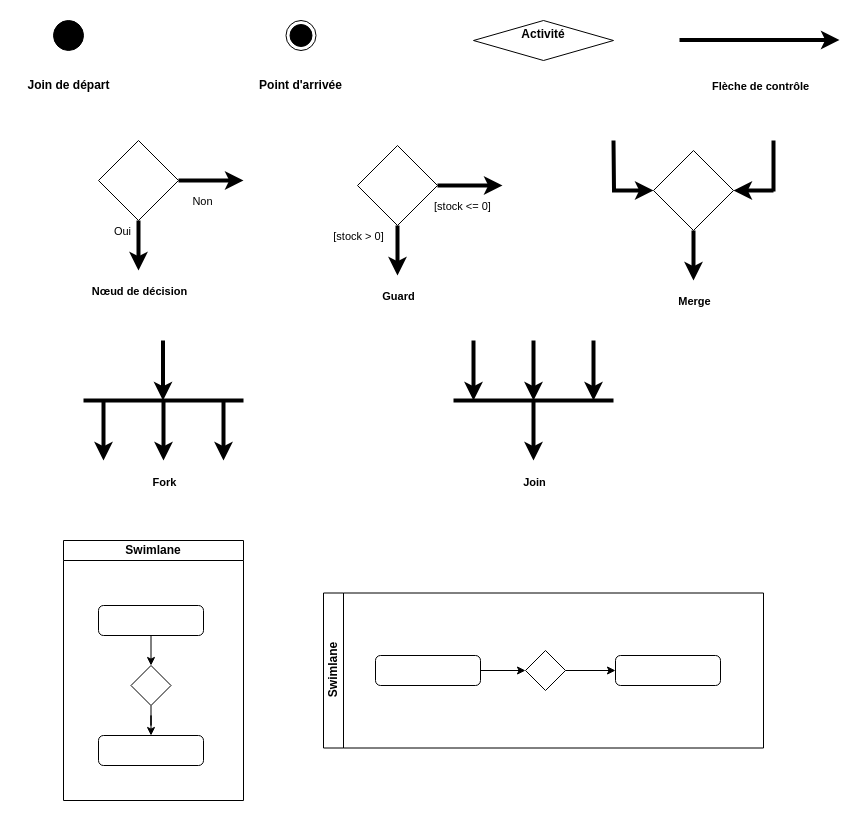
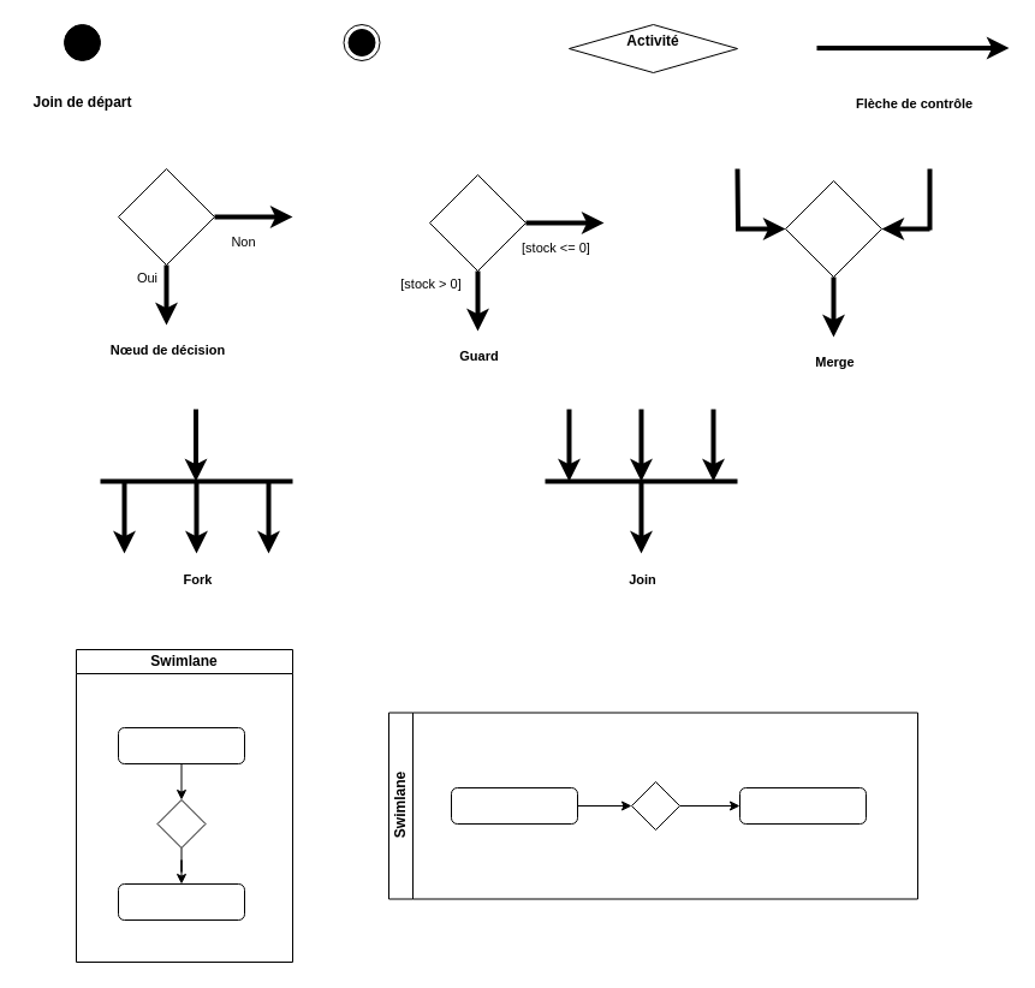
  <mxCell id="0" />
  <mxCell id="1" parent="0" />
  <mxCell id="2" value="" style="group" vertex="1" connectable="0" parent="1"><mxGeometry x="20.5" y="20" width="95" height="80" as="geometry" /></mxCell>
  <mxCell id="3" value="" style="ellipse;fillColor=strokeColor;html=1;" vertex="1" parent="2"><mxGeometry x="32.5" width="30" height="30" as="geometry" /></mxCell>
  <mxCell id="4" value="&lt;b&gt;Join de départ&lt;/b&gt;" style="text;html=1;align=center;verticalAlign=middle;whiteSpace=wrap;rounded=0;" vertex="1" parent="2"><mxGeometry y="50" width="95" height="30" as="geometry" /></mxCell>
  <mxCell id="5" value="" style="group" vertex="1" connectable="0" parent="1"><mxGeometry x="253" y="20" width="95" height="80" as="geometry" /></mxCell>
- <mxCell id="6" value="&lt;b&gt;Point d'arrivée&lt;/b&gt;" style="text;html=1;align=center;verticalAlign=middle;whiteSpace=wrap;rounded=0;" vertex="1" parent="5"><mxGeometry y="50" width="95" height="30" as="geometry" /></mxCell>
  <mxCell id="7" value="" style="ellipse;html=1;shape=endState;fillColor=strokeColor;" vertex="1" parent="5"><mxGeometry x="32.5" width="30" height="30" as="geometry" /></mxCell>
  <mxCell id="8" value="&lt;b&gt;Activité&lt;/b&gt;" style="rhombus;html=1;align=center;verticalAlign=top;absoluteArcSize=1;arcSize=10;dashed=0;whiteSpace=wrap;" vertex="1" parent="1"><mxGeometry x="473" y="20" width="140" height="40" as="geometry" /></mxCell>
  <mxCell id="9" value="" style="endArrow=classic;html=1;rounded=0;strokeWidth=4;" edge="1" parent="1"><mxGeometry width="50" height="50" relative="1" as="geometry"><mxPoint x="679" y="39.5" as="sourcePoint" /><mxPoint x="839" y="39.5" as="targetPoint" /></mxGeometry></mxCell>
  <mxCell id="10" value="&lt;b&gt;Flèche de contrôle&lt;/b&gt;" style="edgeLabel;html=1;align=center;verticalAlign=middle;resizable=0;points=[];" vertex="1" connectable="0" parent="9"><mxGeometry x="0.35" y="3" relative="1" as="geometry"><mxPoint x="-28" y="49" as="offset" /></mxGeometry></mxCell>
  <mxCell id="11" value="" style="group" vertex="1" connectable="0" parent="1"><mxGeometry x="98" y="140" width="145" height="150" as="geometry" /></mxCell>
  <mxCell id="12" style="edgeStyle=orthogonalEdgeStyle;rounded=0;orthogonalLoop=1;jettySize=auto;html=1;strokeWidth=4;" edge="1" parent="11" source="16"><mxGeometry relative="1" as="geometry"><mxPoint x="145" y="40" as="targetPoint" /></mxGeometry></mxCell>
  <mxCell id="13" value="Oui" style="edgeLabel;html=1;align=center;verticalAlign=middle;resizable=0;points=[];" vertex="1" connectable="0" parent="12"><mxGeometry x="-0.145" y="-1" relative="1" as="geometry"><mxPoint x="-85" y="49" as="offset" /></mxGeometry></mxCell>
  <mxCell id="14" value="Non" style="edgeLabel;html=1;align=center;verticalAlign=middle;resizable=0;points=[];" vertex="1" connectable="0" parent="12"><mxGeometry x="-0.389" relative="1" as="geometry"><mxPoint x="3" y="20" as="offset" /></mxGeometry></mxCell>
  <mxCell id="15" style="edgeStyle=orthogonalEdgeStyle;rounded=0;orthogonalLoop=1;jettySize=auto;html=1;strokeWidth=4;" edge="1" parent="11" source="16"><mxGeometry relative="1" as="geometry"><mxPoint x="40" y="130" as="targetPoint" /></mxGeometry></mxCell>
  <mxCell id="16" value="" style="rhombus;whiteSpace=wrap;html=1;" vertex="1" parent="11"><mxGeometry width="80" height="80" as="geometry" /></mxCell>
  <mxCell id="17" value="&lt;b&gt;Nœud de décision&lt;/b&gt;" style="edgeLabel;html=1;align=center;verticalAlign=middle;resizable=0;points=[];" vertex="1" connectable="0" parent="11"><mxGeometry x="40" y="150" as="geometry" /></mxCell>
  <mxCell id="18" value="" style="group" vertex="1" connectable="0" parent="1"><mxGeometry x="357" y="145" width="145" height="150" as="geometry" /></mxCell>
  <mxCell id="19" style="edgeStyle=orthogonalEdgeStyle;rounded=0;orthogonalLoop=1;jettySize=auto;html=1;strokeWidth=4;" edge="1" parent="18" source="23"><mxGeometry relative="1" as="geometry"><mxPoint x="145" y="40" as="targetPoint" /></mxGeometry></mxCell>
  <mxCell id="20" value="[stock &amp;gt; 0]" style="edgeLabel;html=1;align=center;verticalAlign=middle;resizable=0;points=[];" vertex="1" connectable="0" parent="19"><mxGeometry x="-0.145" y="-1" relative="1" as="geometry"><mxPoint x="-108" y="49" as="offset" /></mxGeometry></mxCell>
  <mxCell id="21" value="[stock &amp;lt;= 0]" style="edgeLabel;html=1;align=center;verticalAlign=middle;resizable=0;points=[];" vertex="1" connectable="0" parent="19"><mxGeometry x="-0.389" relative="1" as="geometry"><mxPoint x="4" y="20" as="offset" /></mxGeometry></mxCell>
  <mxCell id="22" style="edgeStyle=orthogonalEdgeStyle;rounded=0;orthogonalLoop=1;jettySize=auto;html=1;strokeWidth=4;" edge="1" parent="18" source="23"><mxGeometry relative="1" as="geometry"><mxPoint x="40" y="130" as="targetPoint" /></mxGeometry></mxCell>
  <mxCell id="23" value="" style="rhombus;whiteSpace=wrap;html=1;" vertex="1" parent="18"><mxGeometry width="80" height="80" as="geometry" /></mxCell>
  <mxCell id="24" value="&lt;b&gt;Guard&lt;/b&gt;" style="edgeLabel;html=1;align=center;verticalAlign=middle;resizable=0;points=[];" vertex="1" connectable="0" parent="18"><mxGeometry x="40" y="150" as="geometry" /></mxCell>
  <mxCell id="25" value="" style="group" vertex="1" connectable="0" parent="1"><mxGeometry x="613" y="140" width="160" height="160" as="geometry" /></mxCell>
  <mxCell id="26" style="edgeStyle=orthogonalEdgeStyle;rounded=0;orthogonalLoop=1;jettySize=auto;html=1;strokeWidth=4;startArrow=classic;startFill=1;endArrow=none;endFill=0;" edge="1" parent="25" source="29"><mxGeometry relative="1" as="geometry"><mxPoint x="160" as="targetPoint" /><Array as="points"><mxPoint x="160" y="50" /><mxPoint x="160" y="51" /></Array></mxGeometry></mxCell>
  <mxCell id="27" style="edgeStyle=orthogonalEdgeStyle;rounded=0;orthogonalLoop=1;jettySize=auto;html=1;strokeWidth=4;" edge="1" parent="25" source="29"><mxGeometry relative="1" as="geometry"><mxPoint x="80" y="140" as="targetPoint" /></mxGeometry></mxCell>
  <mxCell id="28" style="edgeStyle=orthogonalEdgeStyle;rounded=0;orthogonalLoop=1;jettySize=auto;html=1;exitX=0;exitY=0.5;exitDx=0;exitDy=0;strokeWidth=4;endArrow=none;endFill=0;startArrow=classic;startFill=1;" edge="1" parent="25" source="29"><mxGeometry relative="1" as="geometry"><mxPoint as="targetPoint" /></mxGeometry></mxCell>
  <mxCell id="29" value="" style="rhombus;whiteSpace=wrap;html=1;" vertex="1" parent="25"><mxGeometry x="40" y="10" width="80" height="80" as="geometry" /></mxCell>
  <mxCell id="30" value="&lt;b&gt;Merge&lt;/b&gt;" style="edgeLabel;html=1;align=center;verticalAlign=middle;resizable=0;points=[];" vertex="1" connectable="0" parent="25"><mxGeometry x="80" y="160" as="geometry" /></mxCell>
  <mxCell id="31" value="" style="group" vertex="1" connectable="0" parent="1"><mxGeometry x="83" y="340" width="160" height="120" as="geometry" /></mxCell>
  <mxCell id="32" value="" style="endArrow=none;html=1;rounded=0;strokeWidth=4;endFill=0;" edge="1" parent="31"><mxGeometry width="50" height="50" relative="1" as="geometry"><mxPoint y="60" as="sourcePoint" /><mxPoint x="160" y="60" as="targetPoint" /></mxGeometry></mxCell>
  <mxCell id="33" value="&lt;b&gt;Fork&lt;/b&gt;" style="edgeLabel;html=1;align=center;verticalAlign=middle;resizable=0;points=[];" vertex="1" connectable="0" parent="32"><mxGeometry x="0.35" y="3" relative="1" as="geometry"><mxPoint x="-28" y="84" as="offset" /></mxGeometry></mxCell>
  <mxCell id="34" value="" style="endArrow=classic;html=1;rounded=0;strokeWidth=4;" edge="1" parent="31"><mxGeometry width="50" height="50" relative="1" as="geometry"><mxPoint x="20" y="60" as="sourcePoint" /><mxPoint x="20" y="120" as="targetPoint" /></mxGeometry></mxCell>
  <mxCell id="35" value="" style="endArrow=classic;html=1;rounded=0;strokeWidth=4;" edge="1" parent="31"><mxGeometry width="50" height="50" relative="1" as="geometry"><mxPoint x="140" y="60" as="sourcePoint" /><mxPoint x="140" y="120" as="targetPoint" /></mxGeometry></mxCell>
  <mxCell id="36" value="" style="endArrow=classic;html=1;rounded=0;strokeWidth=4;" edge="1" parent="31"><mxGeometry width="50" height="50" relative="1" as="geometry"><mxPoint x="80" y="60" as="sourcePoint" /><mxPoint x="80" y="120" as="targetPoint" /></mxGeometry></mxCell>
  <mxCell id="37" value="" style="endArrow=classic;html=1;rounded=0;strokeWidth=4;" edge="1" parent="31"><mxGeometry width="50" height="50" relative="1" as="geometry"><mxPoint x="79.5" as="sourcePoint" /><mxPoint x="79.5" y="60" as="targetPoint" /></mxGeometry></mxCell>
  <mxCell id="38" value="" style="group" vertex="1" connectable="0" parent="1"><mxGeometry x="453" y="340" width="160" height="120" as="geometry" /></mxCell>
  <mxCell id="39" value="" style="endArrow=none;html=1;rounded=0;strokeWidth=4;endFill=0;" edge="1" parent="38"><mxGeometry width="50" height="50" relative="1" as="geometry"><mxPoint y="60" as="sourcePoint" /><mxPoint x="160" y="60" as="targetPoint" /></mxGeometry></mxCell>
  <mxCell id="40" value="&lt;b&gt;Join&lt;/b&gt;" style="edgeLabel;html=1;align=center;verticalAlign=middle;resizable=0;points=[];" vertex="1" connectable="0" parent="39"><mxGeometry x="0.35" y="3" relative="1" as="geometry"><mxPoint x="-28" y="84" as="offset" /></mxGeometry></mxCell>
  <mxCell id="41" value="" style="endArrow=classic;html=1;rounded=0;strokeWidth=4;" edge="1" parent="38"><mxGeometry width="50" height="50" relative="1" as="geometry"><mxPoint x="20" as="sourcePoint" /><mxPoint x="20" y="60" as="targetPoint" /></mxGeometry></mxCell>
  <mxCell id="42" value="" style="endArrow=classic;html=1;rounded=0;strokeWidth=4;" edge="1" parent="38"><mxGeometry width="50" height="50" relative="1" as="geometry"><mxPoint x="140" as="sourcePoint" /><mxPoint x="140" y="60" as="targetPoint" /></mxGeometry></mxCell>
  <mxCell id="43" value="" style="endArrow=classic;html=1;rounded=0;strokeWidth=4;" edge="1" parent="38"><mxGeometry width="50" height="50" relative="1" as="geometry"><mxPoint x="80" as="sourcePoint" /><mxPoint x="80" y="60" as="targetPoint" /></mxGeometry></mxCell>
  <mxCell id="44" value="" style="endArrow=classic;html=1;rounded=0;strokeWidth=4;" edge="1" parent="38"><mxGeometry width="50" height="50" relative="1" as="geometry"><mxPoint x="80" y="60" as="sourcePoint" /><mxPoint x="80" y="120" as="targetPoint" /></mxGeometry></mxCell>
  <mxCell id="45" value="Swimlane" style="swimlane;startSize=20;whiteSpace=wrap;html=1;" vertex="1" parent="1"><mxGeometry x="63" y="540" width="180" height="260" as="geometry" /></mxCell>
  <mxCell id="46" value="" style="group" vertex="1" connectable="0" parent="45"><mxGeometry x="35" y="65" width="105" height="160" as="geometry" /></mxCell>
  <mxCell id="47" style="edgeStyle=orthogonalEdgeStyle;rounded=0;orthogonalLoop=1;jettySize=auto;html=1;exitX=0.5;exitY=1;exitDx=0;exitDy=0;entryX=0.5;entryY=0;entryDx=0;entryDy=0;" edge="1" parent="46" source="48" target="50"><mxGeometry relative="1" as="geometry" /></mxCell>
  <mxCell id="48" value="" style="html=1;align=center;verticalAlign=top;rounded=1;absoluteArcSize=1;arcSize=10;dashed=0;whiteSpace=wrap;" vertex="1" parent="46"><mxGeometry width="105" height="30" as="geometry" /></mxCell>
  <mxCell id="49" style="edgeStyle=orthogonalEdgeStyle;rounded=0;orthogonalLoop=1;jettySize=auto;html=1;entryX=0.5;entryY=0;entryDx=0;entryDy=0;" edge="1" parent="46" source="50" target="51"><mxGeometry relative="1" as="geometry" /></mxCell>
  <mxCell id="50" value="" style="rhombus;whiteSpace=wrap;html=1;" vertex="1" parent="46"><mxGeometry x="32.5" y="60" width="40" height="40" as="geometry" /></mxCell>
  <mxCell id="51" value="" style="html=1;align=center;verticalAlign=top;rounded=1;absoluteArcSize=1;arcSize=10;dashed=0;whiteSpace=wrap;" vertex="1" parent="46"><mxGeometry y="130" width="105" height="30" as="geometry" /></mxCell>
  <mxCell id="52" value="Swimlane" style="swimlane;startSize=20;horizontal=0;html=1;whiteSpace=wrap;" vertex="1" parent="1"><mxGeometry x="323" y="592.5" width="440" height="155" as="geometry" /></mxCell>
  <mxCell id="53" style="edgeStyle=orthogonalEdgeStyle;rounded=0;orthogonalLoop=1;jettySize=auto;html=1;exitX=1;exitY=0.5;exitDx=0;exitDy=0;entryX=0;entryY=0.5;entryDx=0;entryDy=0;" edge="1" parent="52" source="54" target="56"><mxGeometry relative="1" as="geometry" /></mxCell>
  <mxCell id="54" value="" style="html=1;align=center;verticalAlign=top;rounded=1;absoluteArcSize=1;arcSize=10;dashed=0;whiteSpace=wrap;" vertex="1" parent="52"><mxGeometry x="52" y="62.5" width="105" height="30" as="geometry" /></mxCell>
  <mxCell id="55" style="edgeStyle=orthogonalEdgeStyle;rounded=0;orthogonalLoop=1;jettySize=auto;html=1;entryX=0;entryY=0.5;entryDx=0;entryDy=0;" edge="1" parent="52" source="56" target="57"><mxGeometry relative="1" as="geometry" /></mxCell>
  <mxCell id="56" value="" style="rhombus;whiteSpace=wrap;html=1;" vertex="1" parent="52"><mxGeometry x="202" y="57.5" width="40" height="40" as="geometry" /></mxCell>
  <mxCell id="57" value="" style="html=1;align=center;verticalAlign=top;rounded=1;absoluteArcSize=1;arcSize=10;dashed=0;whiteSpace=wrap;" vertex="1" parent="52"><mxGeometry x="292" y="62.5" width="105" height="30" as="geometry" /></mxCell>
